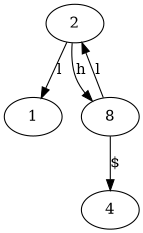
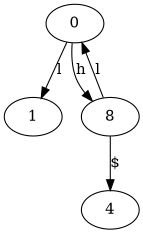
  digraph {
    node [init=0 match=0]
    edge [guard="{x0 < 1}"]
    1 [init=1]
-   2
+   2 [label=0]
    n3 [label=8]
    4 [match=1]
    2 -> 1 [label=l]
    2 -> n3 [label=h]
    n3 -> 2 [label=l]
    n3 -> 4 [label="$"]
  }
